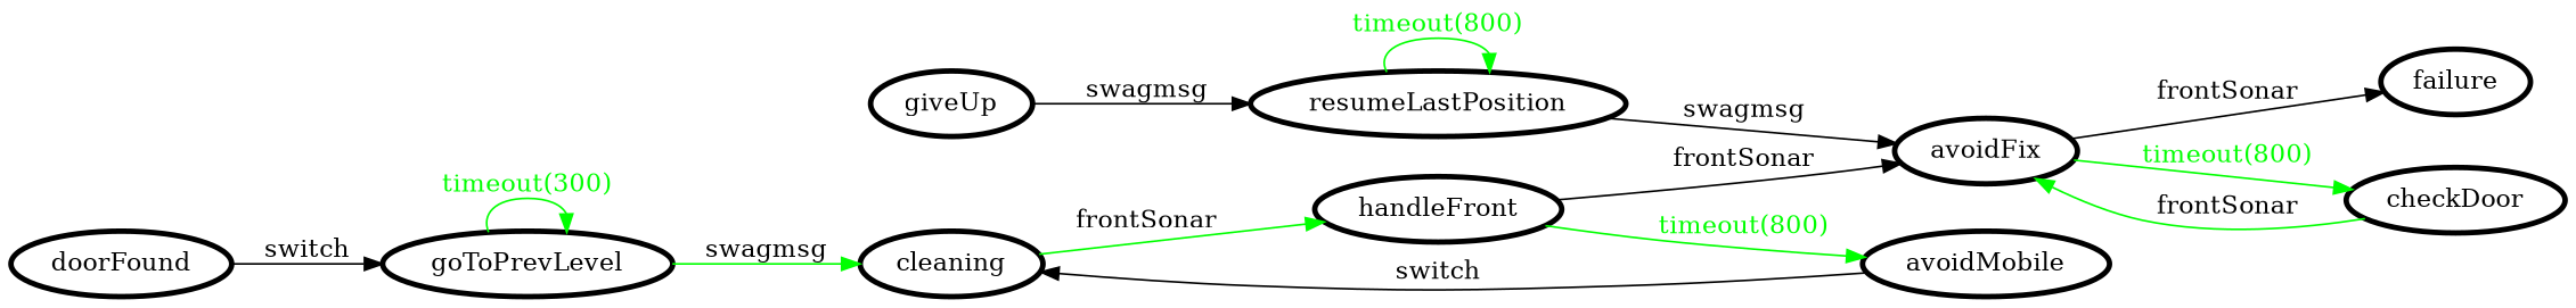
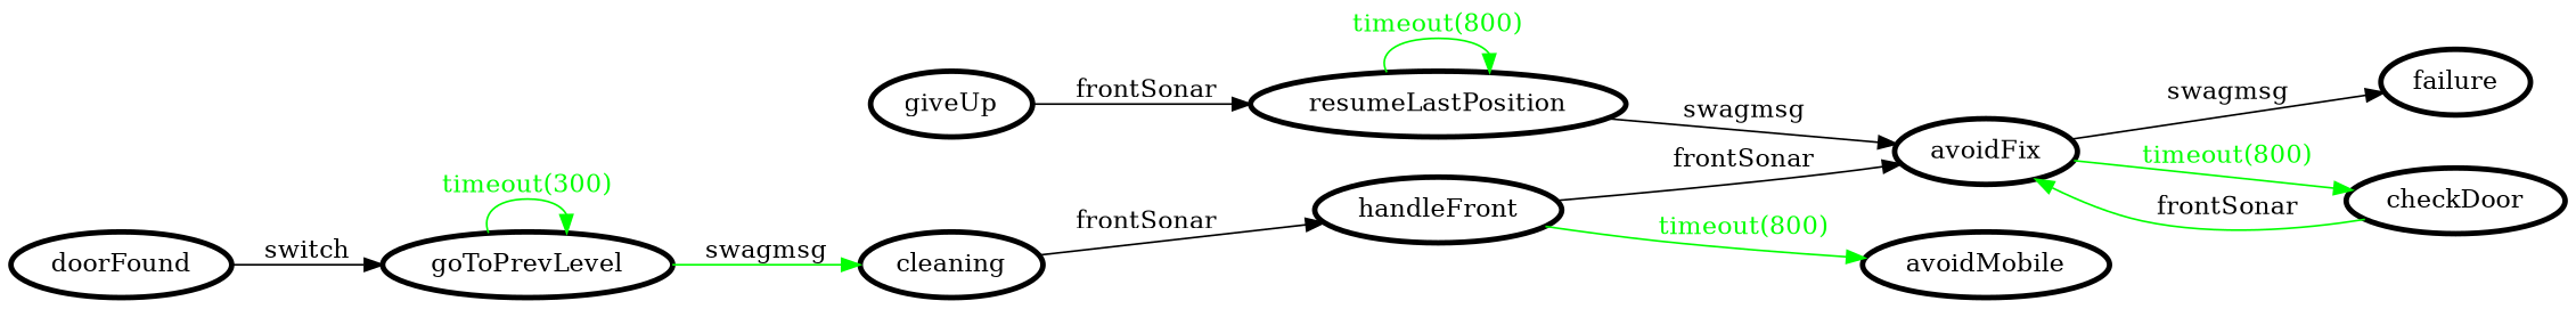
  digraph {
    rankdir=LR
    node [color=black fontcolor=black penwidth=3]
    edge [color=black fontcolor=black]
    cleaning
    handleFront
    avoidFix
    avoidMobile
    failure
    checkDoor
    giveUp
    resumeLastPosition
    goToPrevLevel
    doorFound
-   cleaning -> handleFront [color=green label=frontSonar]
+   cleaning -> handleFront [label=frontSonar]
    handleFront -> avoidFix [label=frontSonar]
    handleFront -> avoidMobile [color=green fontcolor=green label="timeout(800)"]
-   avoidFix -> failure [label=frontSonar]
+   avoidFix -> failure [label=swagmsg]
    avoidFix -> checkDoor [color=green fontcolor=green label="timeout(800)"]
-   avoidMobile -> cleaning [label=switch]
    checkDoor -> avoidFix [color=green label=frontSonar]
-   giveUp -> resumeLastPosition [label=swagmsg]
+   giveUp -> resumeLastPosition [label=frontSonar]
    resumeLastPosition -> avoidFix [label=swagmsg]
    resumeLastPosition -> resumeLastPosition [color=green fontcolor=green label="timeout(800)"]
    goToPrevLevel -> cleaning [color=green label=swagmsg]
    goToPrevLevel -> goToPrevLevel [color=green fontcolor=green label="timeout(300)"]
    doorFound -> goToPrevLevel [label=switch]
  }
